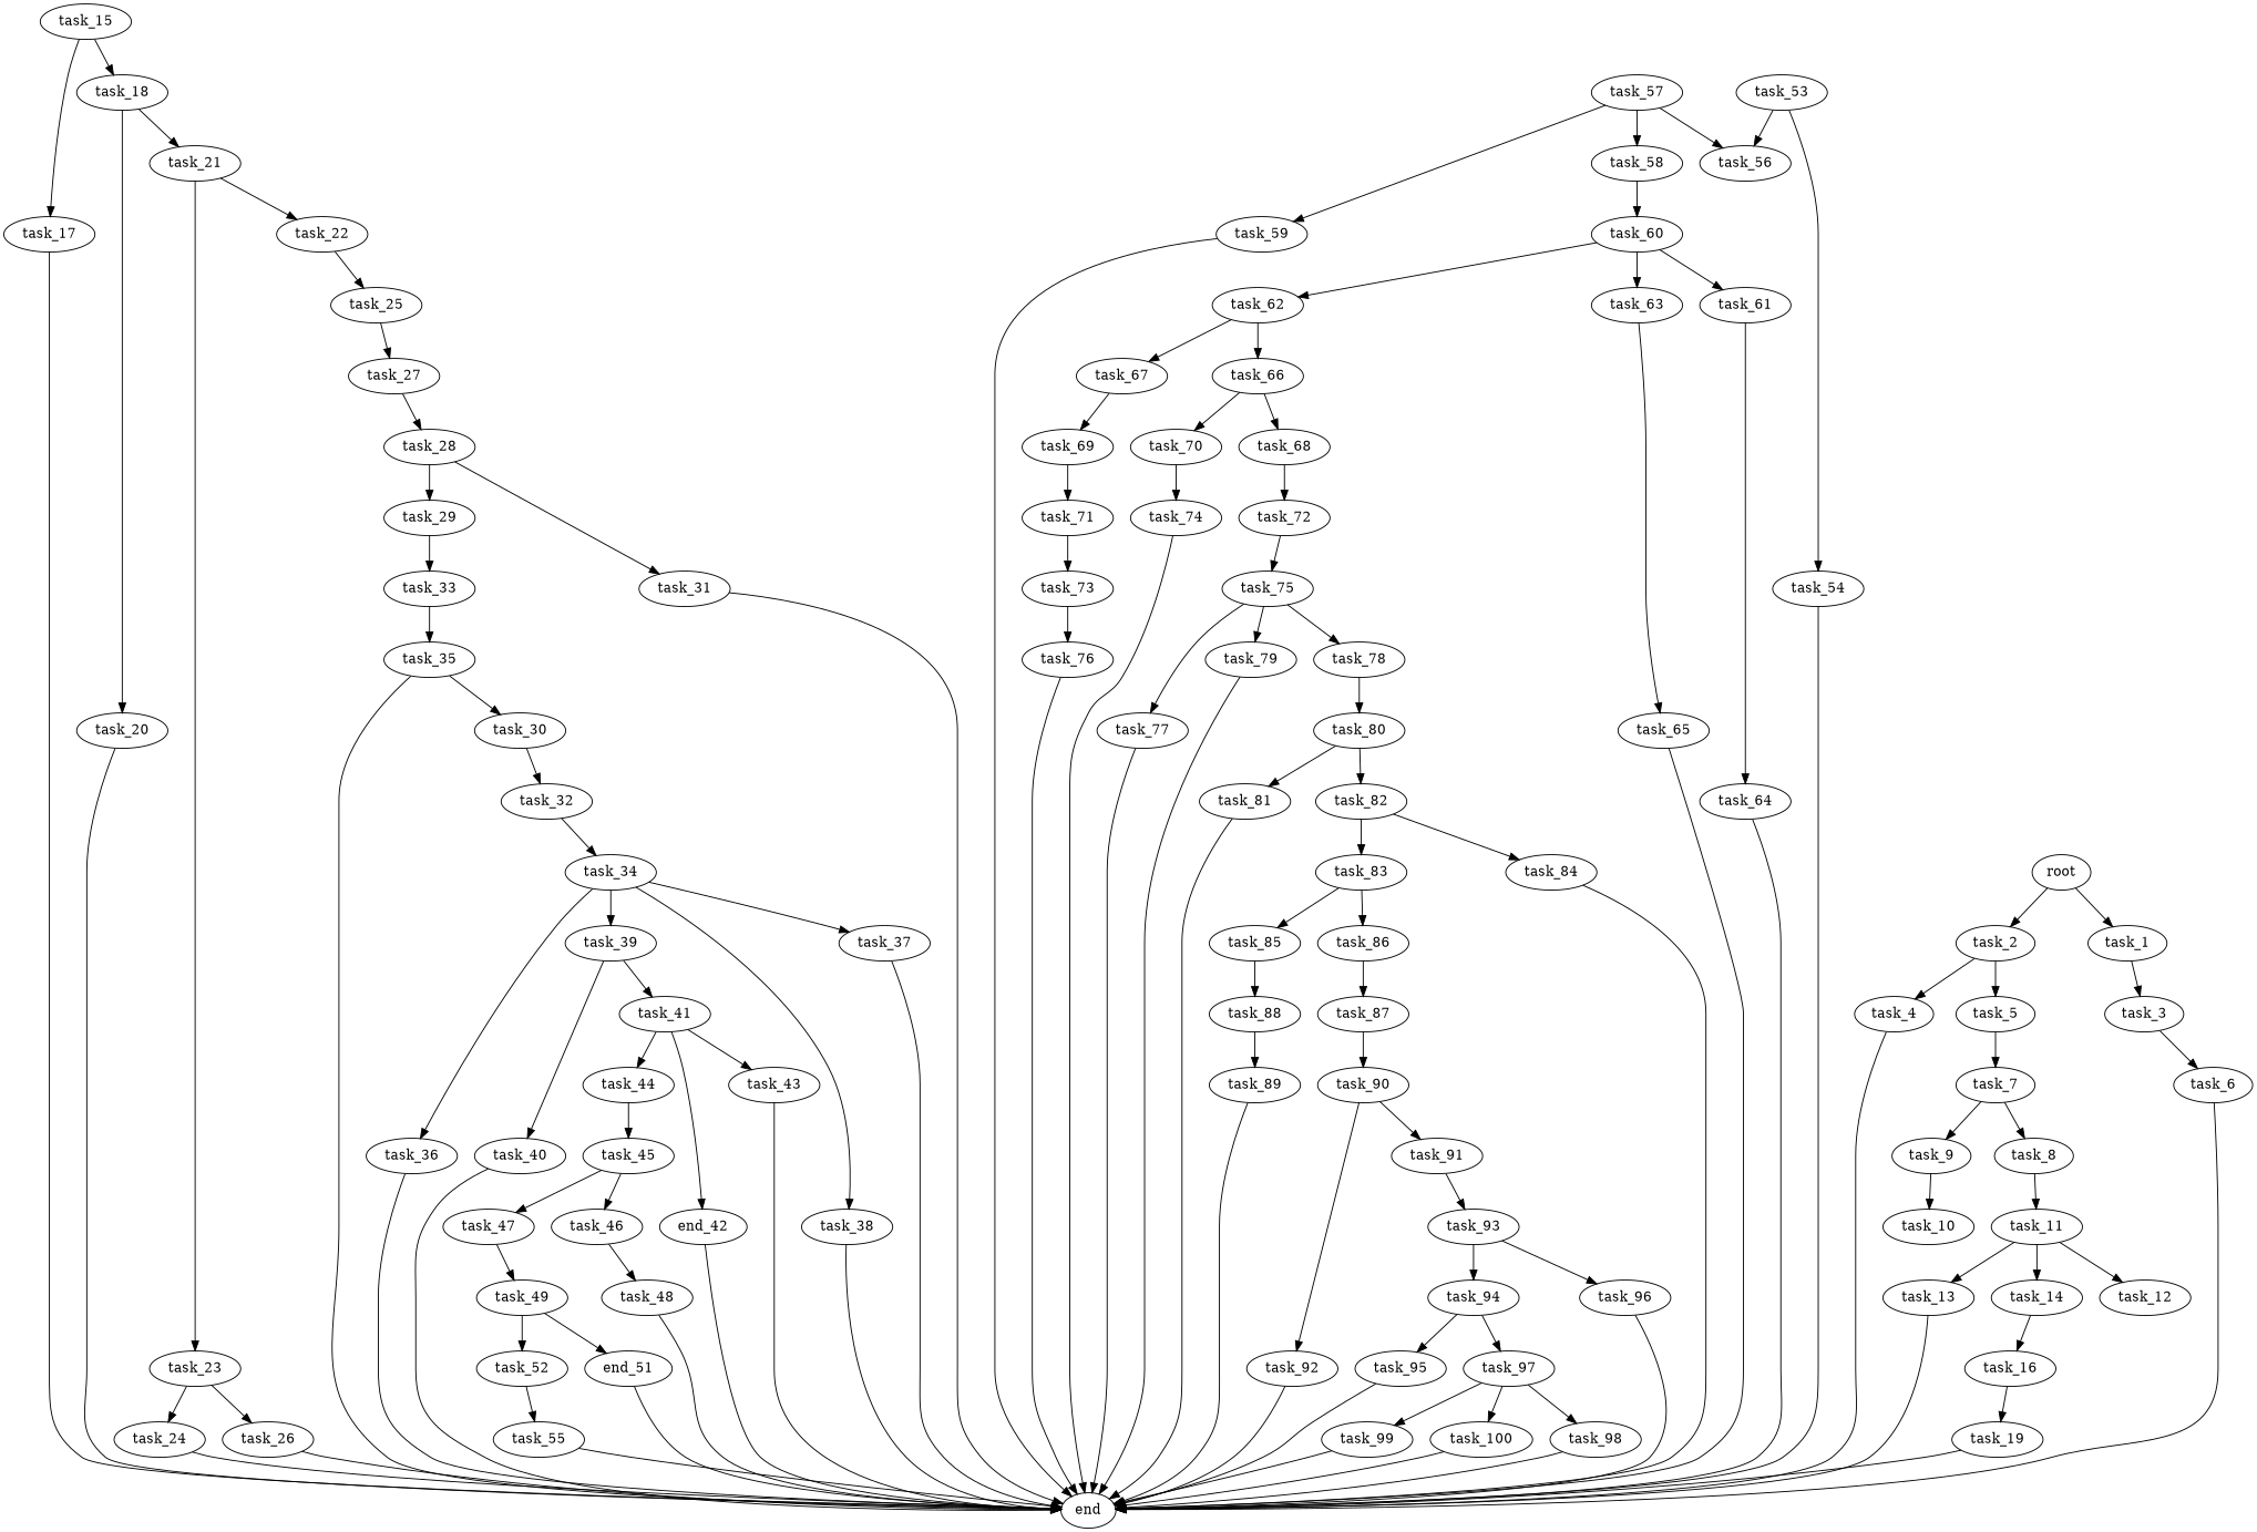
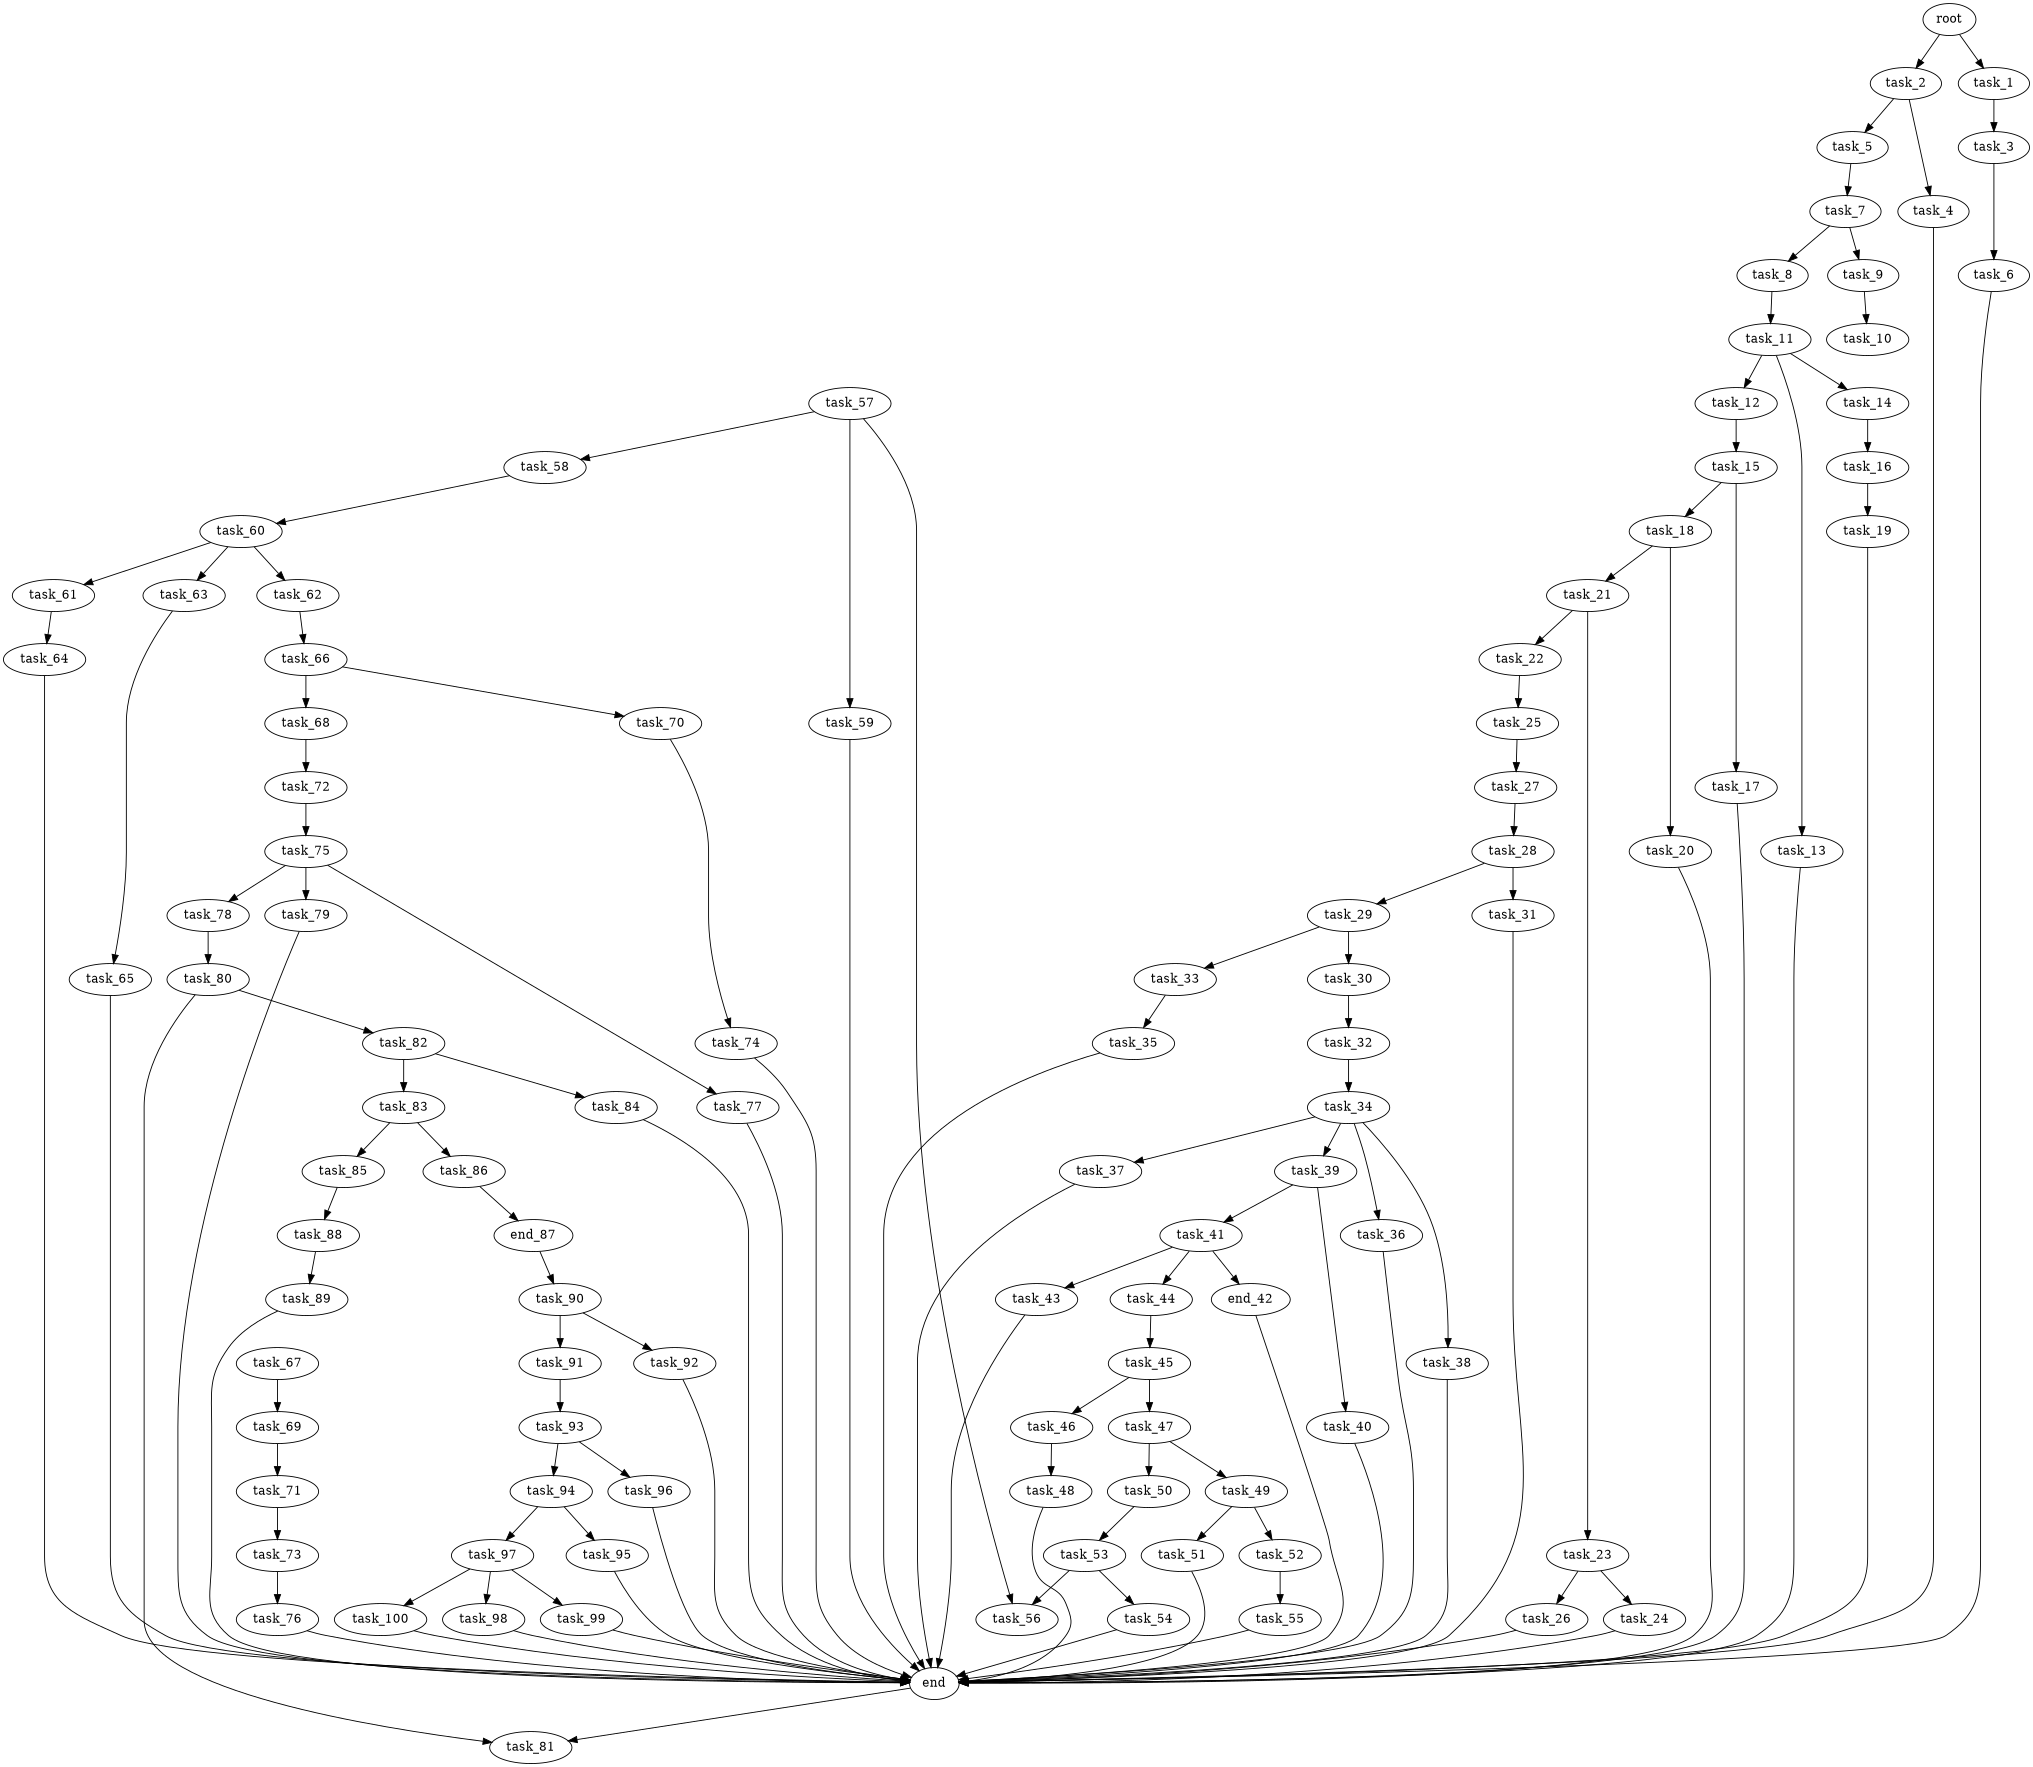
  digraph {
    task_15
    task_17
    task_18
    end
    task_20
    task_21
    task_77
    task_62
    task_67
    task_66
    task_69
    task_70
    task_68
    task_59
    task_89
    task_24
    task_92
    task_85
    task_88
    task_23
    task_26
    task_73
    task_76
    task_63
    task_65
    task_45
    task_47
    task_46
    task_49
+   task_50
    task_48
    task_11
    task_13
    task_14
    task_12
    task_16
    task_54
    task_58
    task_60
    task_61
    task_55
    task_64
    task_57
    task_56
    task_19
    task_30
    task_32
    task_34
    task_74
    task_52
-   task_51 [label=end_51]
+   task_51
    task_53
    task_81
    task_36
    task_39
    task_38
    task_37
    task_40
    task_41
    task_25
    task_27
    task_28
    task_44
    task_71
    task_29
    task_33
    task_35
    task_72
    task_2
    task_4
    task_5
    task_7
    task_86
-   task_87
+   task_87 [label=end_87]
    task_90
    task_94
    task_95
    task_97
    task_99
    task_100
    task_98
    task_96
    task_9
    task_8
    task_79
    task_31
    task_1
    task_3
    task_6
    task_82
    task_83
    task_84
    task_80
    task_22
    task_91
    task_93
    n97 [label=end_42]
    task_78
    task_10
    task_43
    task_75
    root
    task_15 -> task_17
    task_15 -> task_18
    task_17 -> end
    task_18 -> task_20
    task_18 -> task_21
    task_20 -> end
    task_21 -> task_23
    task_21 -> task_22
    task_77 -> end
-   task_62 -> task_67
    task_62 -> task_66
    task_67 -> task_69
    task_66 -> task_70
    task_66 -> task_68
    task_69 -> task_71
    task_70 -> task_74
    task_68 -> task_72
    task_59 -> end
    task_89 -> end
    task_24 -> end
    task_92 -> end
    task_85 -> task_88
    task_88 -> task_89
    task_23 -> task_24
    task_23 -> task_26
    task_26 -> end
    task_73 -> task_76
    task_76 -> end
    task_63 -> task_65
    task_65 -> end
    task_45 -> task_47
    task_45 -> task_46
    task_47 -> task_49
+   task_47 -> task_50
    task_46 -> task_48
    task_49 -> task_52
    task_49 -> task_51
+   task_50 -> task_53
    task_48 -> end
    task_11 -> task_13
    task_11 -> task_14
    task_11 -> task_12
    task_13 -> end
    task_14 -> task_16
+   task_12 -> task_15
    task_16 -> task_19
    task_54 -> end
    task_58 -> task_60
    task_60 -> task_62
    task_60 -> task_63
    task_60 -> task_61
    task_61 -> task_64
    task_55 -> end
    task_64 -> end
    task_57 -> task_59
    task_57 -> task_58
    task_57 -> task_56
    task_19 -> end
    task_30 -> task_32
    task_32 -> task_34
    task_34 -> task_36
    task_34 -> task_39
    task_34 -> task_38
    task_34 -> task_37
    task_74 -> end
    task_52 -> task_55
    task_51 -> end
    task_53 -> task_54
    task_53 -> task_56
-   task_81 -> end
+   end -> task_81
    task_36 -> end
    task_39 -> task_40
    task_39 -> task_41
    task_38 -> end
    task_37 -> end
    task_40 -> end
    task_41 -> task_44
    task_41 -> n97
    task_41 -> task_43
    task_25 -> task_27
    task_27 -> task_28
    task_28 -> task_29
    task_28 -> task_31
    task_44 -> task_45
    task_71 -> task_73
-   task_35 -> task_30
+   task_29 -> task_30
    task_29 -> task_33
    task_33 -> task_35
    task_35 -> end
    task_72 -> task_75
    task_2 -> task_4
    task_2 -> task_5
    task_4 -> end
    task_5 -> task_7
    task_7 -> task_9
    task_7 -> task_8
    task_86 -> task_87
    task_87 -> task_90
    task_90 -> task_92
    task_90 -> task_91
    task_94 -> task_95
    task_94 -> task_97
    task_95 -> end
    task_97 -> task_99
    task_97 -> task_100
    task_97 -> task_98
    task_99 -> end
    task_100 -> end
    task_98 -> end
    task_96 -> end
    task_9 -> task_10
    task_8 -> task_11
    task_79 -> end
    task_31 -> end
    task_1 -> task_3
    task_3 -> task_6
    task_6 -> end
    task_82 -> task_83
    task_82 -> task_84
    task_83 -> task_85
    task_83 -> task_86
    task_84 -> end
    task_80 -> task_81
    task_80 -> task_82
    task_22 -> task_25
    task_91 -> task_93
    task_93 -> task_94
    task_93 -> task_96
    n97 -> end
    task_78 -> task_80
    task_43 -> end
    task_75 -> task_77
    task_75 -> task_79
    task_75 -> task_78
    root -> task_2
    root -> task_1
  }
